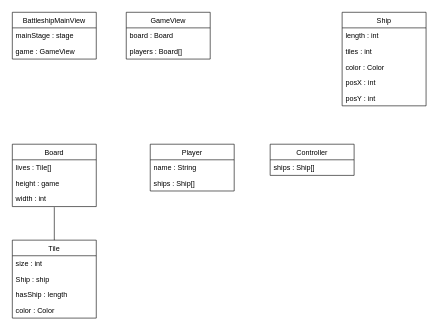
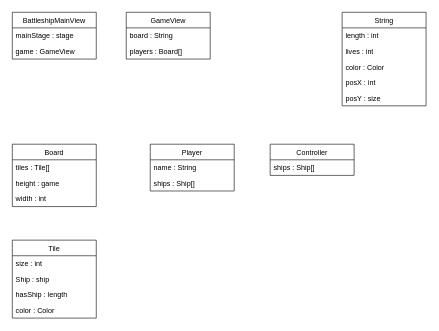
  <mxCell id="0" />
  <mxCell id="1" parent="0" />
  <mxCell id="2" value="BattleshipMainView" style="swimlane;fontStyle=0;childLayout=stackLayout;horizontal=1;startSize=26;fillColor=none;horizontalStack=0;resizeParent=1;resizeParentMax=0;resizeLast=0;collapsible=1;marginBottom=0;" vertex="1" parent="1"><mxGeometry x="20" y="20" width="140" height="78" as="geometry" /></mxCell>
  <mxCell id="3" value="mainStage : stage" style="text;strokeColor=none;fillColor=none;align=left;verticalAlign=top;spacingLeft=4;spacingRight=4;overflow=hidden;rotatable=0;points=[[0,0.5],[1,0.5]];portConstraint=eastwest;" vertex="1" parent="2"><mxGeometry y="26" width="140" height="26" as="geometry" /></mxCell>
  <mxCell id="4" value="game : GameView" style="text;strokeColor=none;fillColor=none;align=left;verticalAlign=top;spacingLeft=4;spacingRight=4;overflow=hidden;rotatable=0;points=[[0,0.5],[1,0.5]];portConstraint=eastwest;" vertex="1" parent="2"><mxGeometry y="52" width="140" height="26" as="geometry" /></mxCell>
- <mxCell id="5" value="Ship" style="swimlane;fontStyle=0;childLayout=stackLayout;horizontal=1;startSize=26;fillColor=none;horizontalStack=0;resizeParent=1;resizeParentMax=0;resizeLast=0;collapsible=1;marginBottom=0;" vertex="1" parent="1"><mxGeometry x="570" y="20" width="140" height="156" as="geometry" /></mxCell>
+ <mxCell id="5" value="String" style="swimlane;fontStyle=0;childLayout=stackLayout;horizontal=1;startSize=26;fillColor=none;horizontalStack=0;resizeParent=1;resizeParentMax=0;resizeLast=0;collapsible=1;marginBottom=0;" vertex="1" parent="1"><mxGeometry x="570" y="20" width="140" height="156" as="geometry" /></mxCell>
  <mxCell id="6" value="length : int" style="text;strokeColor=none;fillColor=none;align=left;verticalAlign=top;spacingLeft=4;spacingRight=4;overflow=hidden;rotatable=0;points=[[0,0.5],[1,0.5]];portConstraint=eastwest;" vertex="1" parent="5"><mxGeometry y="26" width="140" height="26" as="geometry" /></mxCell>
- <mxCell id="7" value="tiles : int" style="text;strokeColor=none;fillColor=none;align=left;verticalAlign=top;spacingLeft=4;spacingRight=4;overflow=hidden;rotatable=0;points=[[0,0.5],[1,0.5]];portConstraint=eastwest;" vertex="1" parent="5"><mxGeometry y="52" width="140" height="26" as="geometry" /></mxCell>
+ <mxCell id="7" value="lives : int" style="text;strokeColor=none;fillColor=none;align=left;verticalAlign=top;spacingLeft=4;spacingRight=4;overflow=hidden;rotatable=0;points=[[0,0.5],[1,0.5]];portConstraint=eastwest;" vertex="1" parent="5"><mxGeometry y="52" width="140" height="26" as="geometry" /></mxCell>
  <mxCell id="8" value="color : Color" style="text;strokeColor=none;fillColor=none;align=left;verticalAlign=top;spacingLeft=4;spacingRight=4;overflow=hidden;rotatable=0;points=[[0,0.5],[1,0.5]];portConstraint=eastwest;" vertex="1" parent="5"><mxGeometry y="78" width="140" height="26" as="geometry" /></mxCell>
  <mxCell id="9" value="posX : int" style="text;strokeColor=none;fillColor=none;align=left;verticalAlign=top;spacingLeft=4;spacingRight=4;overflow=hidden;rotatable=0;points=[[0,0.5],[1,0.5]];portConstraint=eastwest;" vertex="1" parent="5"><mxGeometry y="104" width="140" height="26" as="geometry" /></mxCell>
- <mxCell id="10" value="posY : int" style="text;strokeColor=none;fillColor=none;align=left;verticalAlign=top;spacingLeft=4;spacingRight=4;overflow=hidden;rotatable=0;points=[[0,0.5],[1,0.5]];portConstraint=eastwest;" vertex="1" parent="5"><mxGeometry y="130" width="140" height="26" as="geometry" /></mxCell>
+ <mxCell id="10" value="posY : size" style="text;strokeColor=none;fillColor=none;align=left;verticalAlign=top;spacingLeft=4;spacingRight=4;overflow=hidden;rotatable=0;points=[[0,0.5],[1,0.5]];portConstraint=eastwest;" vertex="1" parent="5"><mxGeometry y="130" width="140" height="26" as="geometry" /></mxCell>
  <mxCell id="11" value="Board" style="swimlane;fontStyle=0;childLayout=stackLayout;horizontal=1;startSize=26;fillColor=none;horizontalStack=0;resizeParent=1;resizeParentMax=0;resizeLast=0;collapsible=1;marginBottom=0;" vertex="1" parent="1"><mxGeometry x="20" y="240" width="140" height="104" as="geometry" /></mxCell>
- <mxCell id="12" value="lives : Tile[]" style="text;strokeColor=none;fillColor=none;align=left;verticalAlign=top;spacingLeft=4;spacingRight=4;overflow=hidden;rotatable=0;points=[[0,0.5],[1,0.5]];portConstraint=eastwest;" vertex="1" parent="11"><mxGeometry y="26" width="140" height="26" as="geometry" /></mxCell>
+ <mxCell id="12" value="tiles : Tile[]" style="text;strokeColor=none;fillColor=none;align=left;verticalAlign=top;spacingLeft=4;spacingRight=4;overflow=hidden;rotatable=0;points=[[0,0.5],[1,0.5]];portConstraint=eastwest;" vertex="1" parent="11"><mxGeometry y="26" width="140" height="26" as="geometry" /></mxCell>
  <mxCell id="13" value="height : game" style="text;strokeColor=none;fillColor=none;align=left;verticalAlign=top;spacingLeft=4;spacingRight=4;overflow=hidden;rotatable=0;points=[[0,0.5],[1,0.5]];portConstraint=eastwest;" vertex="1" parent="11"><mxGeometry y="52" width="140" height="26" as="geometry" /></mxCell>
  <mxCell id="14" value="width : int" style="text;strokeColor=none;fillColor=none;align=left;verticalAlign=top;spacingLeft=4;spacingRight=4;overflow=hidden;rotatable=0;points=[[0,0.5],[1,0.5]];portConstraint=eastwest;" vertex="1" parent="11"><mxGeometry y="78" width="140" height="26" as="geometry" /></mxCell>
  <mxCell id="15" value="Tile" style="swimlane;fontStyle=0;childLayout=stackLayout;horizontal=1;startSize=26;fillColor=none;horizontalStack=0;resizeParent=1;resizeParentMax=0;resizeLast=0;collapsible=1;marginBottom=0;" vertex="1" parent="1"><mxGeometry x="20" y="400" width="140" height="130" as="geometry" /></mxCell>
  <mxCell id="16" value="size : int" style="text;strokeColor=none;fillColor=none;align=left;verticalAlign=top;spacingLeft=4;spacingRight=4;overflow=hidden;rotatable=0;points=[[0,0.5],[1,0.5]];portConstraint=eastwest;" vertex="1" parent="15"><mxGeometry y="26" width="140" height="26" as="geometry" /></mxCell>
  <mxCell id="17" value="Ship : ship" style="text;strokeColor=none;fillColor=none;align=left;verticalAlign=top;spacingLeft=4;spacingRight=4;overflow=hidden;rotatable=0;points=[[0,0.5],[1,0.5]];portConstraint=eastwest;" vertex="1" parent="15"><mxGeometry y="52" width="140" height="26" as="geometry" /></mxCell>
  <mxCell id="18" value="hasShip : length" style="text;strokeColor=none;fillColor=none;align=left;verticalAlign=top;spacingLeft=4;spacingRight=4;overflow=hidden;rotatable=0;points=[[0,0.5],[1,0.5]];portConstraint=eastwest;" vertex="1" parent="15"><mxGeometry y="78" width="140" height="26" as="geometry" /></mxCell>
  <mxCell id="19" value="color : Color" style="text;strokeColor=none;fillColor=none;align=left;verticalAlign=top;spacingLeft=4;spacingRight=4;overflow=hidden;rotatable=0;points=[[0,0.5],[1,0.5]];portConstraint=eastwest;" vertex="1" parent="15"><mxGeometry y="104" width="140" height="26" as="geometry" /></mxCell>
- <mxCell id="20" value="" style="endArrow=none;html=1;exitX=0.5;exitY=0;exitDx=0;exitDy=0;entryX=0.5;entryY=1.038;entryDx=0;entryDy=0;entryPerimeter=0;" edge="1" parent="1" source="15" target="14"><mxGeometry width="50" height="50" relative="1" as="geometry"><mxPoint x="280" y="190" as="sourcePoint" /><mxPoint x="330" y="140" as="targetPoint" /></mxGeometry></mxCell>
  <mxCell id="21" value="GameView" style="swimlane;fontStyle=0;childLayout=stackLayout;horizontal=1;startSize=26;fillColor=none;horizontalStack=0;resizeParent=1;resizeParentMax=0;resizeLast=0;collapsible=1;marginBottom=0;" vertex="1" parent="1"><mxGeometry x="210" y="20" width="140" height="78" as="geometry" /></mxCell>
- <mxCell id="22" value="board : Board" style="text;strokeColor=none;fillColor=none;align=left;verticalAlign=top;spacingLeft=4;spacingRight=4;overflow=hidden;rotatable=0;points=[[0,0.5],[1,0.5]];portConstraint=eastwest;" vertex="1" parent="21"><mxGeometry y="26" width="140" height="26" as="geometry" /></mxCell>
+ <mxCell id="22" value="board : String" style="text;strokeColor=none;fillColor=none;align=left;verticalAlign=top;spacingLeft=4;spacingRight=4;overflow=hidden;rotatable=0;points=[[0,0.5],[1,0.5]];portConstraint=eastwest;" vertex="1" parent="21"><mxGeometry y="26" width="140" height="26" as="geometry" /></mxCell>
  <mxCell id="23" value="players : Board[]" style="text;strokeColor=none;fillColor=none;align=left;verticalAlign=top;spacingLeft=4;spacingRight=4;overflow=hidden;rotatable=0;points=[[0,0.5],[1,0.5]];portConstraint=eastwest;" vertex="1" parent="21"><mxGeometry y="52" width="140" height="26" as="geometry" /></mxCell>
  <mxCell id="24" value="Player" style="swimlane;fontStyle=0;childLayout=stackLayout;horizontal=1;startSize=26;fillColor=none;horizontalStack=0;resizeParent=1;resizeParentMax=0;resizeLast=0;collapsible=1;marginBottom=0;" vertex="1" parent="1"><mxGeometry x="250" y="240" width="140" height="78" as="geometry" /></mxCell>
  <mxCell id="25" value="name : String" style="text;strokeColor=none;fillColor=none;align=left;verticalAlign=top;spacingLeft=4;spacingRight=4;overflow=hidden;rotatable=0;points=[[0,0.5],[1,0.5]];portConstraint=eastwest;" vertex="1" parent="24"><mxGeometry y="26" width="140" height="26" as="geometry" /></mxCell>
  <mxCell id="26" value="ships : Ship[]" style="text;strokeColor=none;fillColor=none;align=left;verticalAlign=top;spacingLeft=4;spacingRight=4;overflow=hidden;rotatable=0;points=[[0,0.5],[1,0.5]];portConstraint=eastwest;" vertex="1" parent="24"><mxGeometry y="52" width="140" height="26" as="geometry" /></mxCell>
  <mxCell id="27" value="Controller" style="swimlane;fontStyle=0;childLayout=stackLayout;horizontal=1;startSize=26;fillColor=none;horizontalStack=0;resizeParent=1;resizeParentMax=0;resizeLast=0;collapsible=1;marginBottom=0;" vertex="1" parent="1"><mxGeometry x="450" y="240" width="140" height="52" as="geometry" /></mxCell>
  <mxCell id="28" value="ships : Ship[]" style="text;strokeColor=none;fillColor=none;align=left;verticalAlign=top;spacingLeft=4;spacingRight=4;overflow=hidden;rotatable=0;points=[[0,0.5],[1,0.5]];portConstraint=eastwest;" vertex="1" parent="27"><mxGeometry y="26" width="140" height="26" as="geometry" /></mxCell>
